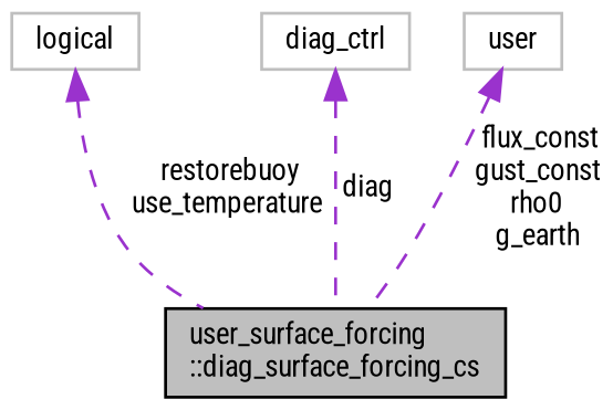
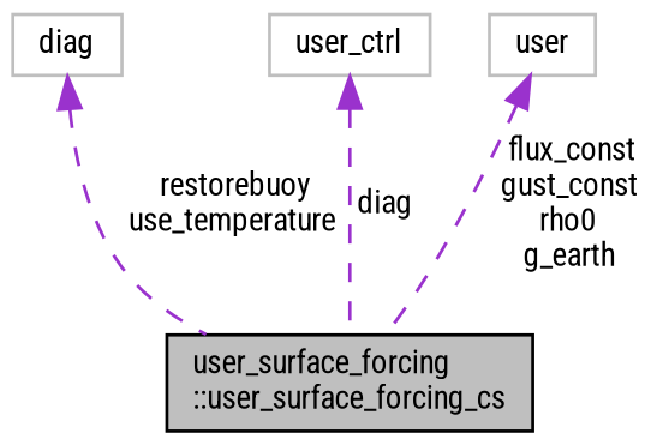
  digraph {
    fontname="Roboto Condensed"
    node [color=grey75 fillcolor=white fontname="Roboto Condensed" fontsize=10 shape=record style=filled]
    edge [color=darkorchid3 dir=back fontname="Roboto Condensed" fontsize=10 labelfontname=Helvetica labelfontsize=10 style=dashed]
-   n1 [color=black fillcolor=grey75 fontcolor=black height=0.2 label="user_surface_forcing\l::diag_surface_forcing_cs" width=0.4]
-   n2 [height=0.2 label=logical width=0.4]
-   n3 [height=0.2 label=diag_ctrl width=0.4]
+   n1 [color=black fillcolor=grey75 fontcolor=black height=0.2 label="user_surface_forcing\l::user_surface_forcing_cs" width=0.4]
+   n2 [height=0.2 label=diag width=0.4]
+   n3 [height=0.2 label=user_ctrl width=0.4]
    n4 [height=0.2 label=user width=0.4]
    n2 -> n1 [label=" restorebuoy\nuse_temperature"]
    n3 -> n1 [label=" diag"]
    n4 -> n1 [label=" flux_const\ngust_const\nrho0\ng_earth"]
  }
